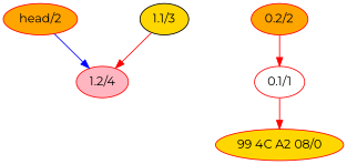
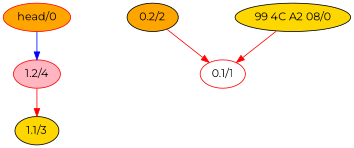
  digraph {
    fontname=Montserrat
    nodesep=1.0
    node [color=red fillcolor=orange fontname=Montserrat style=filled]
    edge [color=red fontname=Montserrat]
-   n1 [label="head/2"]
+   n1 [label="head/0"]
    n2 [fillcolor=lightpink label="1.2/4"]
    n3 [color=black fillcolor=gold label="1.1/3"]
-   n4 [label="0.2/2"]
+   n4 [color=black label="0.2/2"]
    n5 [fillcolor=white label="0.1/1"]
-   n6 [fillcolor=gold label="99 4C A2 08/0"]
+   n6 [color=black fillcolor=gold label="99 4C A2 08/0"]
    n1 -> n2 [color=blue]
-   n3 -> n2
+   n2 -> n3
    n4 -> n5
-   n5 -> n6
+   n6 -> n5
  }
